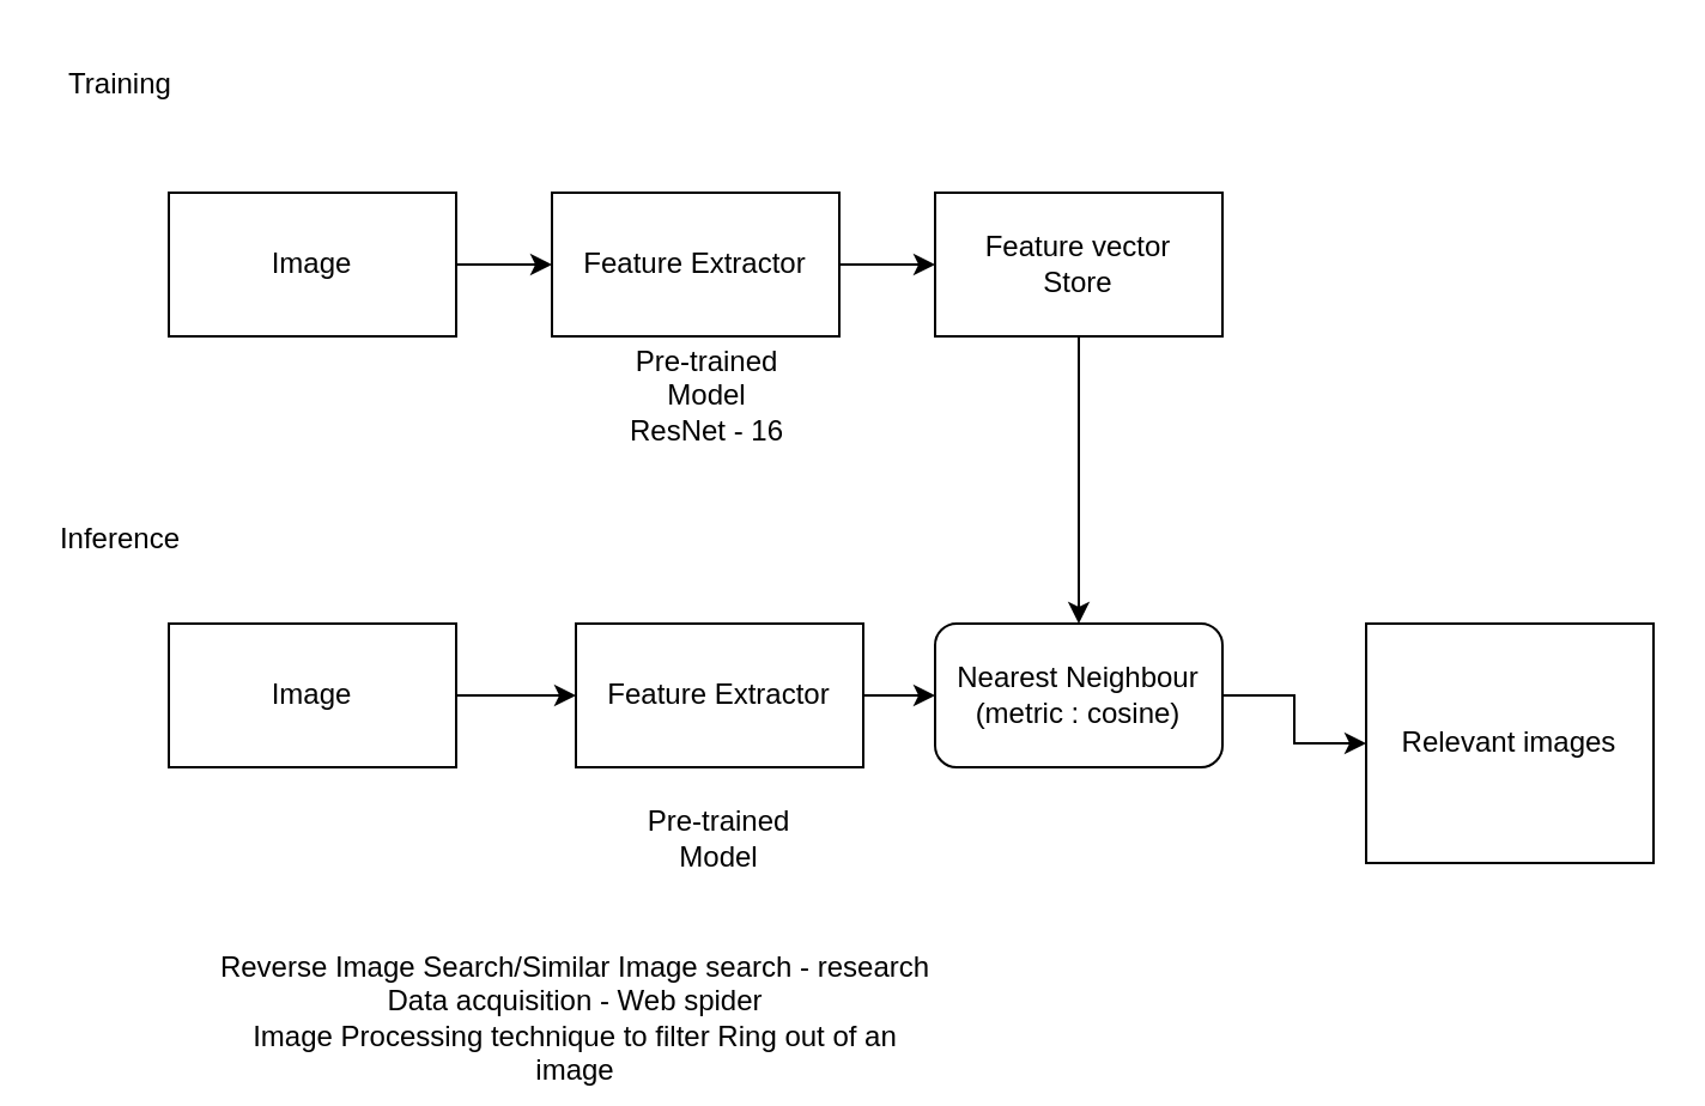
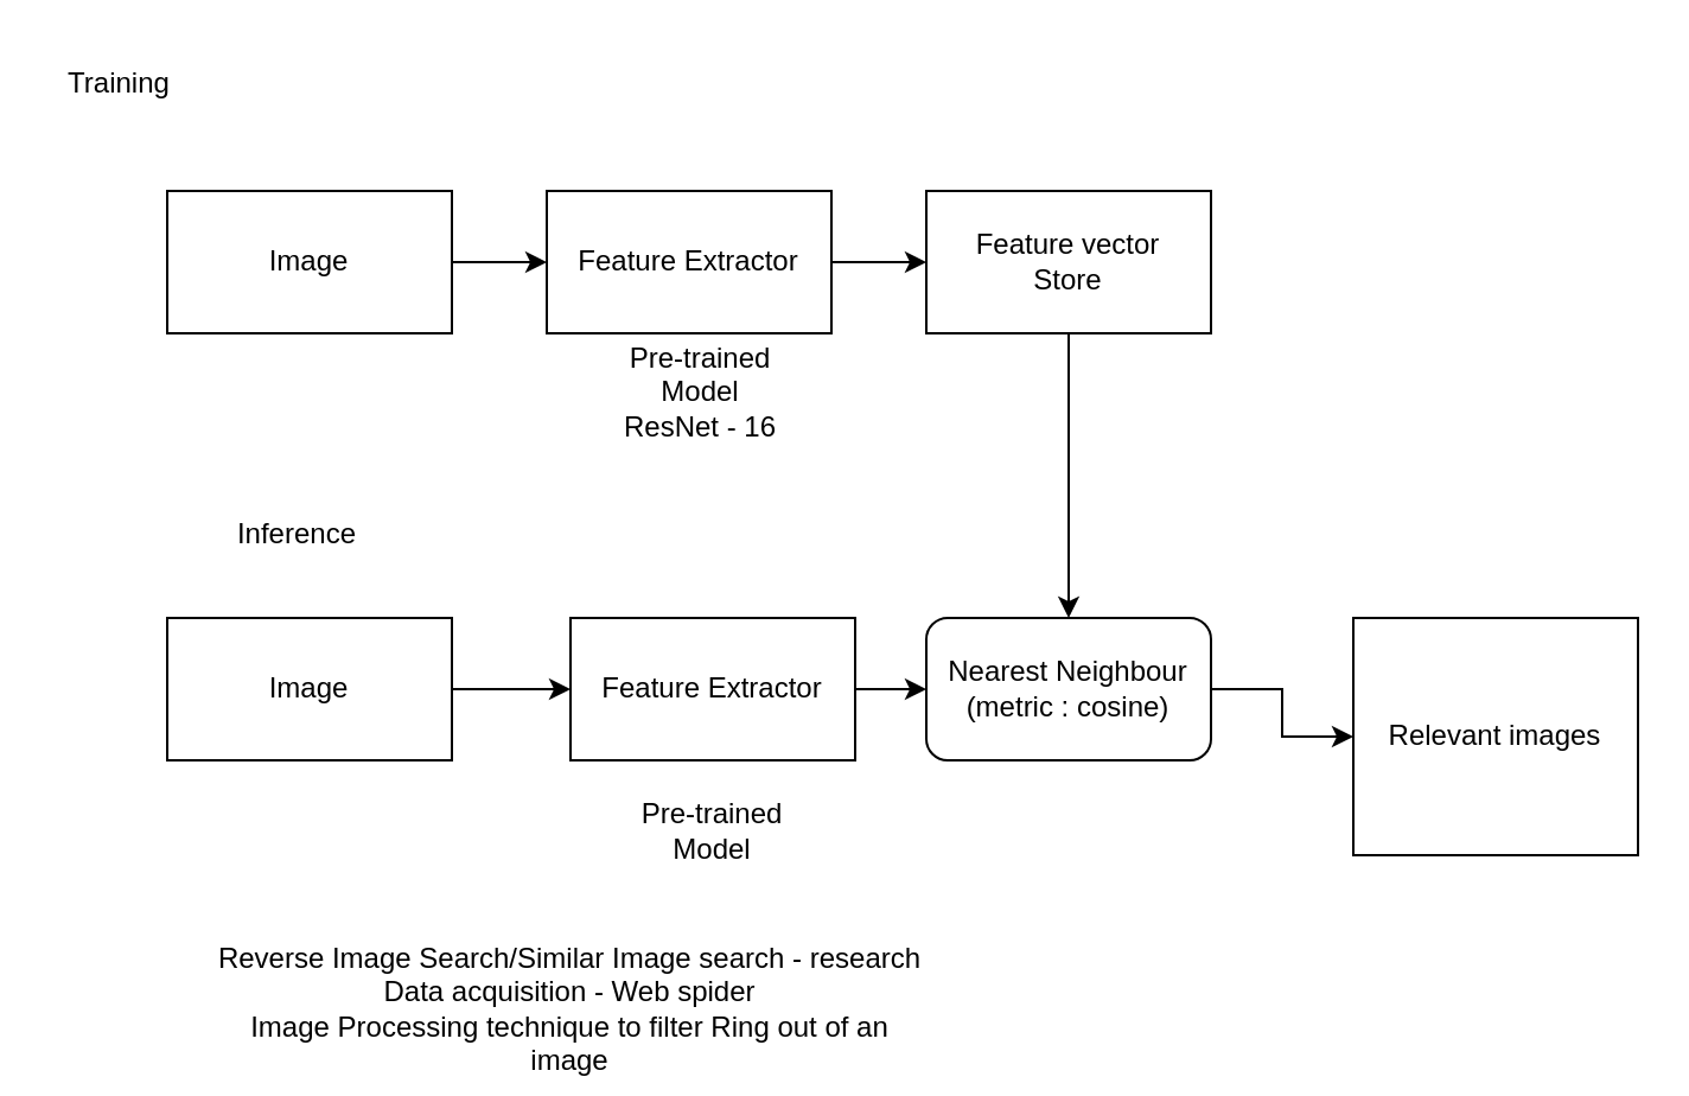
  <mxCell id="0" />
  <mxCell id="1" parent="0" />
  <mxCell id="2" style="edgeStyle=orthogonalEdgeStyle;rounded=0;orthogonalLoop=1;jettySize=auto;html=1;entryX=0;entryY=0.5;entryDx=0;entryDy=0;" edge="1" parent="1" source="3" target="6"><mxGeometry relative="1" as="geometry" /></mxCell>
  <mxCell id="3" value="Image" style="rounded=0;whiteSpace=wrap;html=1;" vertex="1" parent="1"><mxGeometry x="70" y="80" width="120" height="60" as="geometry" /></mxCell>
  <mxCell id="4" value="Training" style="text;html=1;strokeColor=none;fillColor=none;align=center;verticalAlign=middle;whiteSpace=wrap;rounded=0;" vertex="1" parent="1"><mxGeometry x="20" y="20" width="60" height="30" as="geometry" /></mxCell>
  <mxCell id="5" style="edgeStyle=orthogonalEdgeStyle;rounded=0;orthogonalLoop=1;jettySize=auto;html=1;" edge="1" parent="1" source="6" target="8"><mxGeometry relative="1" as="geometry" /></mxCell>
  <mxCell id="6" value="Feature Extractor" style="rounded=0;whiteSpace=wrap;html=1;" vertex="1" parent="1"><mxGeometry x="230" y="80" width="120" height="60" as="geometry" /></mxCell>
  <mxCell id="7" style="edgeStyle=orthogonalEdgeStyle;rounded=0;orthogonalLoop=1;jettySize=auto;html=1;entryX=0.5;entryY=0;entryDx=0;entryDy=0;" edge="1" parent="1" source="8" target="10"><mxGeometry relative="1" as="geometry" /></mxCell>
  <mxCell id="8" value="Feature vector&lt;br&gt;Store" style="rounded=0;whiteSpace=wrap;html=1;" vertex="1" parent="1"><mxGeometry x="390" y="80" width="120" height="60" as="geometry" /></mxCell>
  <mxCell id="9" style="edgeStyle=orthogonalEdgeStyle;rounded=0;orthogonalLoop=1;jettySize=auto;html=1;entryX=0;entryY=0.5;entryDx=0;entryDy=0;" edge="1" parent="1" source="10" target="16"><mxGeometry relative="1" as="geometry" /></mxCell>
  <mxCell id="10" value="Nearest Neighbour&lt;br&gt;(metric : cosine)" style="whiteSpace=wrap;html=1;rounded=1;" vertex="1" parent="1"><mxGeometry x="390" y="260" width="120" height="60" as="geometry" /></mxCell>
- <mxCell id="11" value="Inference" style="text;html=1;strokeColor=none;fillColor=none;align=center;verticalAlign=middle;whiteSpace=wrap;rounded=0;" vertex="1" parent="1"><mxGeometry x="20" y="210" width="60" height="30" as="geometry" /></mxCell>
+ <mxCell id="11" value="Inference" style="text;html=1;strokeColor=none;fillColor=none;align=center;verticalAlign=middle;whiteSpace=wrap;rounded=0;" vertex="1" parent="1"><mxGeometry x="95" y="210" width="60" height="30" as="geometry" /></mxCell>
  <mxCell id="12" style="edgeStyle=orthogonalEdgeStyle;rounded=0;orthogonalLoop=1;jettySize=auto;html=1;entryX=0;entryY=0.5;entryDx=0;entryDy=0;" edge="1" parent="1" source="13" target="15"><mxGeometry relative="1" as="geometry" /></mxCell>
  <mxCell id="13" value="Image" style="rounded=0;whiteSpace=wrap;html=1;" vertex="1" parent="1"><mxGeometry x="70" y="260" width="120" height="60" as="geometry" /></mxCell>
  <mxCell id="14" style="edgeStyle=orthogonalEdgeStyle;rounded=0;orthogonalLoop=1;jettySize=auto;html=1;entryX=0;entryY=0.5;entryDx=0;entryDy=0;" edge="1" parent="1" source="15" target="10"><mxGeometry relative="1" as="geometry" /></mxCell>
  <mxCell id="15" value="Feature Extractor" style="rounded=0;whiteSpace=wrap;html=1;" vertex="1" parent="1"><mxGeometry x="240" y="260" width="120" height="60" as="geometry" /></mxCell>
  <mxCell id="16" value="Relevant images" style="rounded=0;whiteSpace=wrap;html=1;" vertex="1" parent="1"><mxGeometry x="570" y="260" width="120" height="100" as="geometry" /></mxCell>
  <mxCell id="17" value="Pre-trained&lt;br&gt;Model&lt;br&gt;ResNet - 16" style="text;html=1;strokeColor=none;fillColor=none;align=center;verticalAlign=middle;whiteSpace=wrap;rounded=0;" vertex="1" parent="1"><mxGeometry x="240" y="150" width="110" height="30" as="geometry" /></mxCell>
  <mxCell id="18" value="Pre-trained&lt;br&gt;Model" style="text;html=1;strokeColor=none;fillColor=none;align=center;verticalAlign=middle;whiteSpace=wrap;rounded=0;" vertex="1" parent="1"><mxGeometry x="245" y="335" width="110" height="30" as="geometry" /></mxCell>
  <mxCell id="19" value="Reverse Image Search/Similar Image search - research&lt;br&gt;Data acquisition - Web spider&lt;br&gt;Image Processing technique to filter Ring out of an image" style="text;html=1;strokeColor=none;fillColor=none;align=center;verticalAlign=middle;whiteSpace=wrap;rounded=0;" vertex="1" parent="1"><mxGeometry x="90" y="410" width="300" height="30" as="geometry" /></mxCell>
